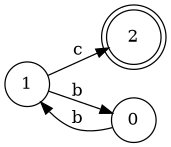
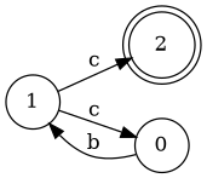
  digraph {
    rankdir=LR
    node [shape=circle]
    2 [shape=doublecircle]
    1
    0
    1 -> 2 [label=c]
-   1 -> 0 [label=b]
+   1 -> 0 [label=c]
    0 -> 1 [label=b]
  }
